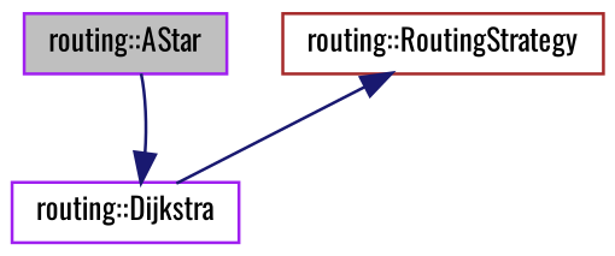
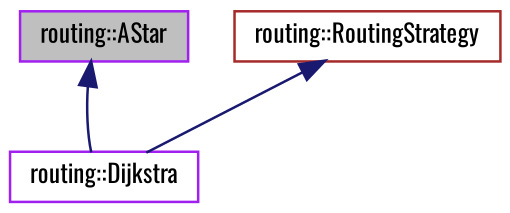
  digraph {
    fontname=Oswald
    node [color=purple fillcolor=white fontname=Oswald fontsize=10 shape=record style=filled]
    edge [color=midnightblue dir=back fontname=Oswald fontsize=10 labelfontname=Helvetica labelfontsize=10 style=solid]
    n1 [fillcolor=grey75 fontcolor=black height=0.2 label="routing::AStar" width=0.4]
    n2 [height=0.2 label="routing::Dijkstra" width=0.4]
    n3 [color=brown height=0.2 label="routing::RoutingStrategy" width=0.4]
-   n2 -> n1
+   n1 -> n2
    n3 -> n2
  }
